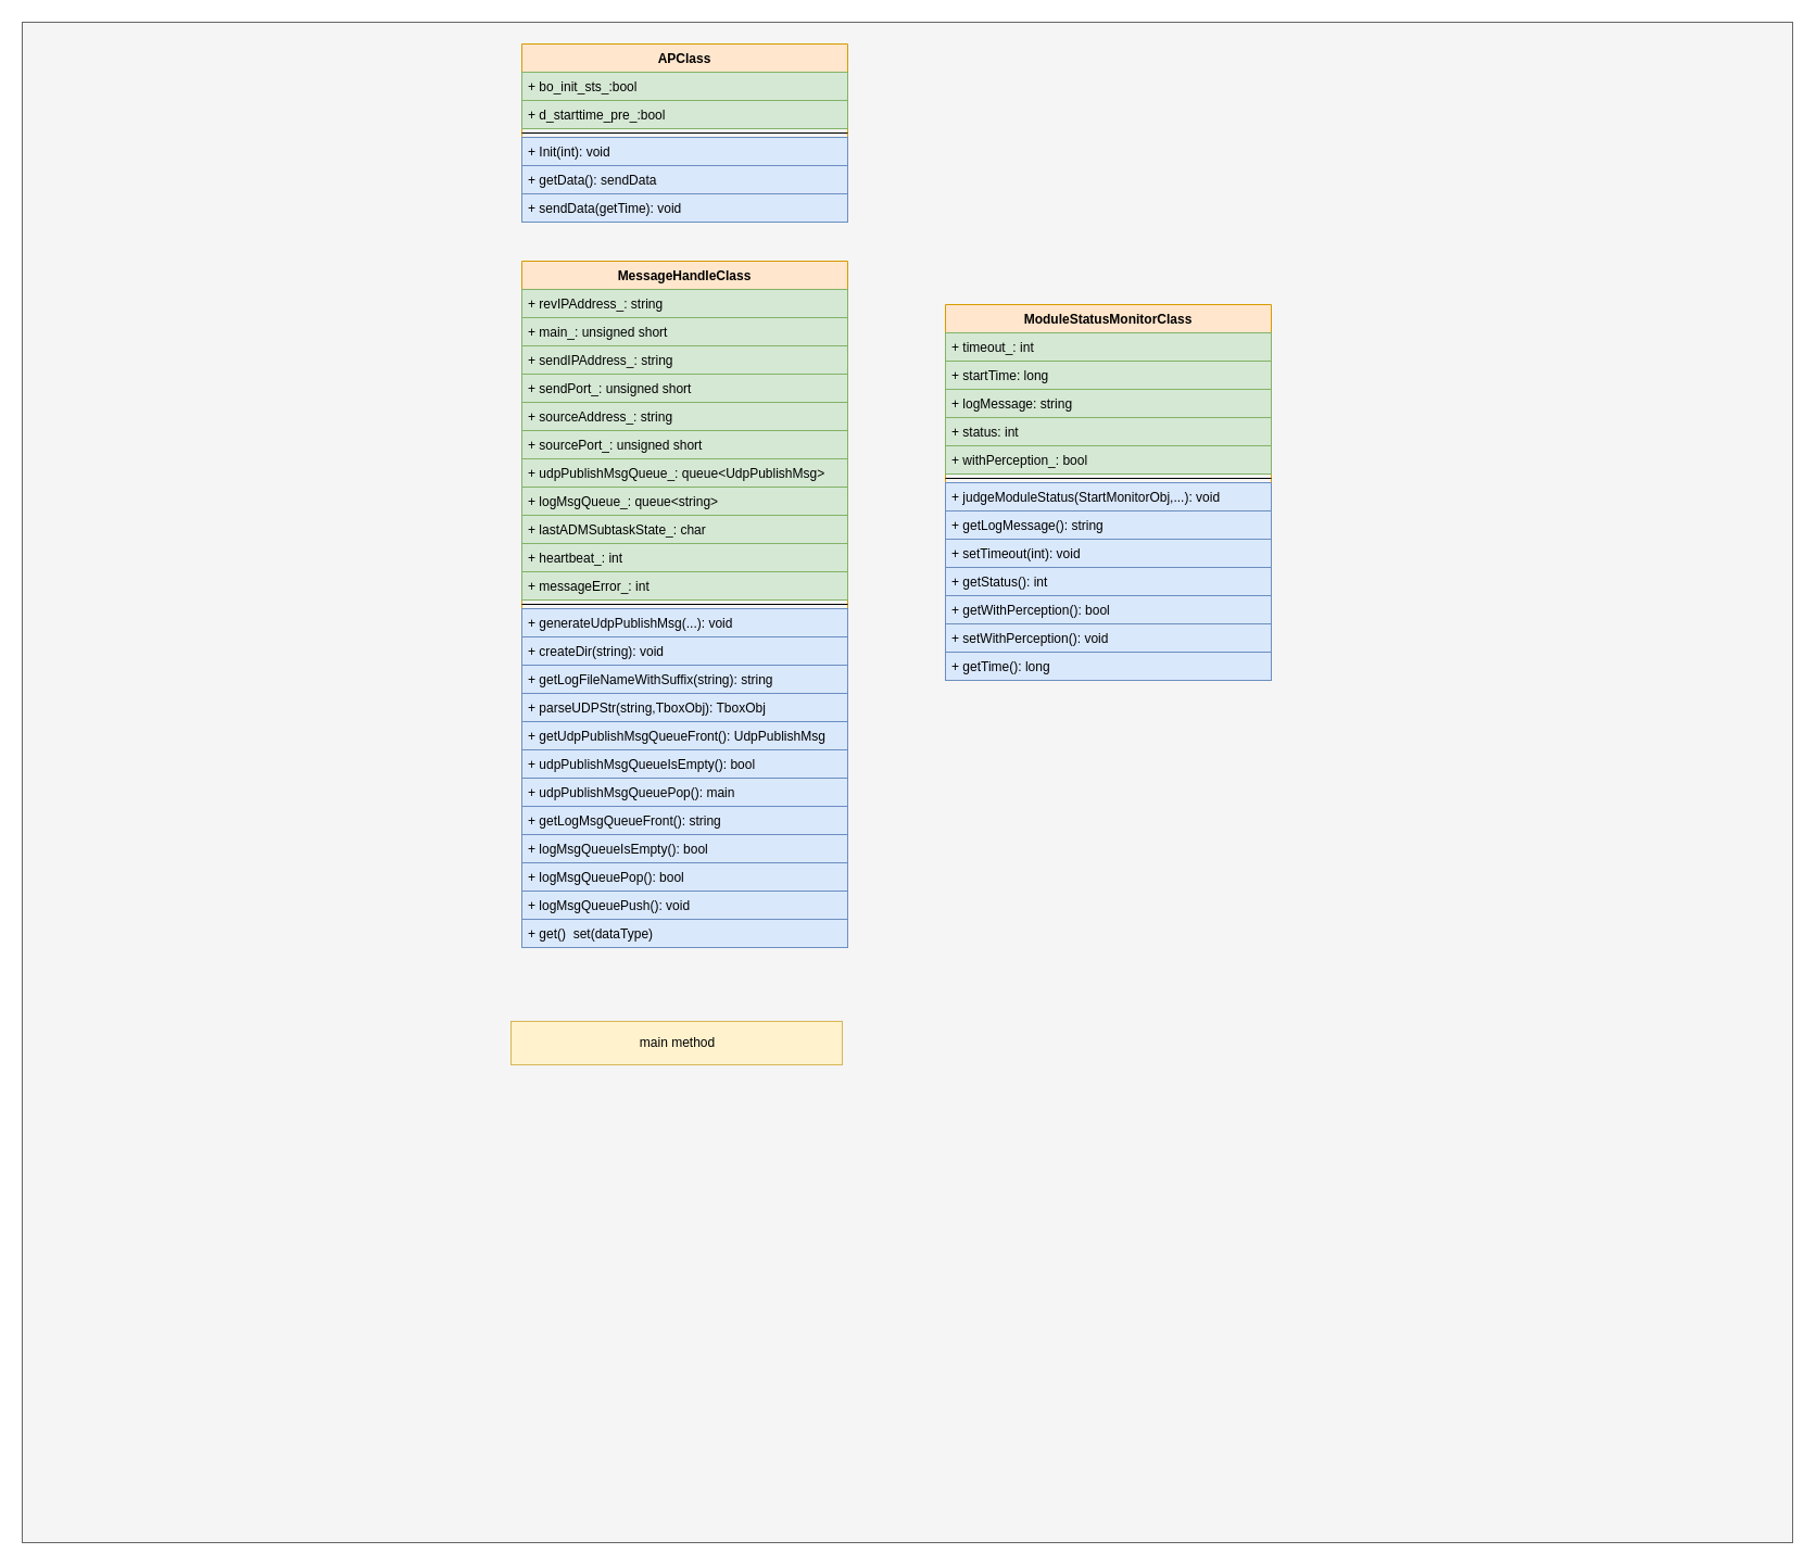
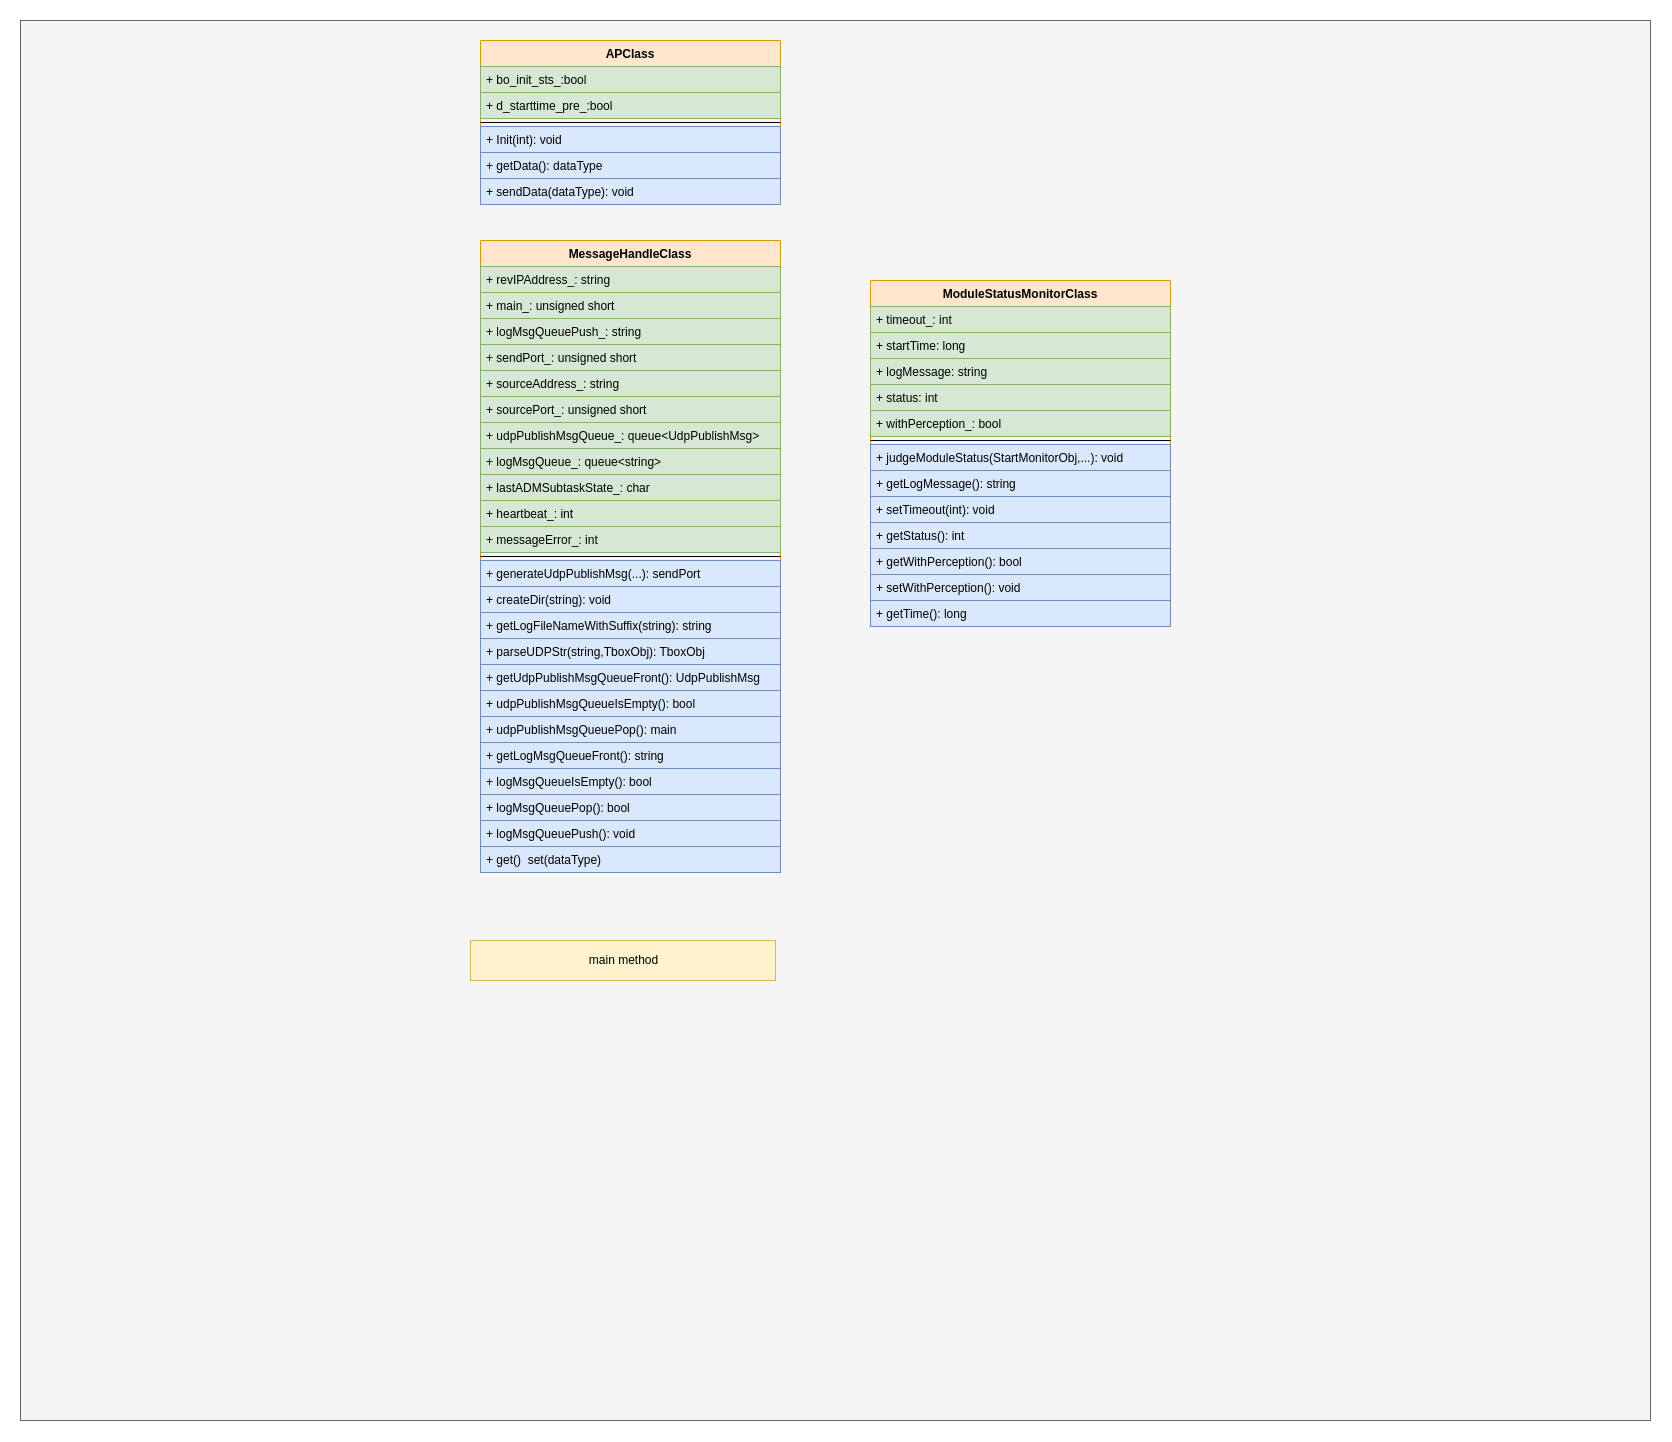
  <mxCell id="0" />
  <mxCell id="1" parent="0" />
  <mxCell id="2" value="" style="html=1;fillColor=#f5f5f5;fontColor=#333333;strokeColor=#666666;" vertex="1" parent="1"><mxGeometry x="20" y="20" width="1630" height="1400" as="geometry" /></mxCell>
  <mxCell id="3" value="APClass" style="swimlane;fontStyle=1;align=center;verticalAlign=top;childLayout=stackLayout;horizontal=1;startSize=26;horizontalStack=0;resizeParent=1;resizeParentMax=0;resizeLast=0;collapsible=1;marginBottom=0;fillColor=#ffe6cc;strokeColor=#d79b00;" vertex="1" parent="1"><mxGeometry x="480" y="40" width="300" height="164" as="geometry" /></mxCell>
  <mxCell id="4" value="+ bo_init_sts_:bool " style="text;strokeColor=#82b366;fillColor=#d5e8d4;align=left;verticalAlign=top;spacingLeft=4;spacingRight=4;overflow=hidden;rotatable=0;points=[[0,0.5],[1,0.5]];portConstraint=eastwest;" vertex="1" parent="3"><mxGeometry y="26" width="300" height="26" as="geometry" /></mxCell>
  <mxCell id="5" value="+ d_starttime_pre_:bool " style="text;strokeColor=#82b366;fillColor=#d5e8d4;align=left;verticalAlign=top;spacingLeft=4;spacingRight=4;overflow=hidden;rotatable=0;points=[[0,0.5],[1,0.5]];portConstraint=eastwest;" vertex="1" parent="3"><mxGeometry y="52" width="300" height="26" as="geometry" /></mxCell>
  <mxCell id="6" value="" style="line;strokeWidth=1;fillColor=none;align=left;verticalAlign=middle;spacingTop=-1;spacingLeft=3;spacingRight=3;rotatable=0;labelPosition=right;points=[];portConstraint=eastwest;" vertex="1" parent="3"><mxGeometry y="78" width="300" height="8" as="geometry" /></mxCell>
  <mxCell id="7" value="+ Init(int): void" style="text;strokeColor=#6c8ebf;fillColor=#dae8fc;align=left;verticalAlign=top;spacingLeft=4;spacingRight=4;overflow=hidden;rotatable=0;points=[[0,0.5],[1,0.5]];portConstraint=eastwest;" vertex="1" parent="3"><mxGeometry y="86" width="300" height="26" as="geometry" /></mxCell>
- <mxCell id="8" value="+ getData(): sendData" style="text;strokeColor=#6c8ebf;fillColor=#dae8fc;align=left;verticalAlign=top;spacingLeft=4;spacingRight=4;overflow=hidden;rotatable=0;points=[[0,0.5],[1,0.5]];portConstraint=eastwest;" vertex="1" parent="3"><mxGeometry y="112" width="300" height="26" as="geometry" /></mxCell>
- <mxCell id="9" value="+ sendData(getTime): void" style="text;strokeColor=#6c8ebf;fillColor=#dae8fc;align=left;verticalAlign=top;spacingLeft=4;spacingRight=4;overflow=hidden;rotatable=0;points=[[0,0.5],[1,0.5]];portConstraint=eastwest;" vertex="1" parent="3"><mxGeometry y="138" width="300" height="26" as="geometry" /></mxCell>
+ <mxCell id="8" value="+ getData(): dataType" style="text;strokeColor=#6c8ebf;fillColor=#dae8fc;align=left;verticalAlign=top;spacingLeft=4;spacingRight=4;overflow=hidden;rotatable=0;points=[[0,0.5],[1,0.5]];portConstraint=eastwest;" vertex="1" parent="3"><mxGeometry y="112" width="300" height="26" as="geometry" /></mxCell>
+ <mxCell id="9" value="+ sendData(dataType): void" style="text;strokeColor=#6c8ebf;fillColor=#dae8fc;align=left;verticalAlign=top;spacingLeft=4;spacingRight=4;overflow=hidden;rotatable=0;points=[[0,0.5],[1,0.5]];portConstraint=eastwest;" vertex="1" parent="3"><mxGeometry y="138" width="300" height="26" as="geometry" /></mxCell>
  <mxCell id="10" value="MessageHandleClass" style="swimlane;fontStyle=1;align=center;verticalAlign=top;childLayout=stackLayout;horizontal=1;startSize=26;horizontalStack=0;resizeParent=1;resizeParentMax=0;resizeLast=0;collapsible=1;marginBottom=0;fillColor=#ffe6cc;strokeColor=#d79b00;" vertex="1" parent="1"><mxGeometry x="480" y="240" width="300" height="632" as="geometry"><mxRectangle x="60" y="38" width="160" height="30" as="alternateBounds" /></mxGeometry></mxCell>
  <mxCell id="11" value="+ revIPAddress_: string" style="text;strokeColor=#82b366;fillColor=#d5e8d4;align=left;verticalAlign=top;spacingLeft=4;spacingRight=4;overflow=hidden;rotatable=0;points=[[0,0.5],[1,0.5]];portConstraint=eastwest;" vertex="1" parent="10"><mxGeometry y="26" width="300" height="26" as="geometry" /></mxCell>
  <mxCell id="12" value="+ main_: unsigned short" style="text;strokeColor=#82b366;fillColor=#d5e8d4;align=left;verticalAlign=top;spacingLeft=4;spacingRight=4;overflow=hidden;rotatable=0;points=[[0,0.5],[1,0.5]];portConstraint=eastwest;" vertex="1" parent="10"><mxGeometry y="52" width="300" height="26" as="geometry" /></mxCell>
- <mxCell id="13" value="+ sendIPAddress_: string" style="text;strokeColor=#82b366;fillColor=#d5e8d4;align=left;verticalAlign=top;spacingLeft=4;spacingRight=4;overflow=hidden;rotatable=0;points=[[0,0.5],[1,0.5]];portConstraint=eastwest;" vertex="1" parent="10"><mxGeometry y="78" width="300" height="26" as="geometry" /></mxCell>
+ <mxCell id="13" value="+ logMsgQueuePush_: string" style="text;strokeColor=#82b366;fillColor=#d5e8d4;align=left;verticalAlign=top;spacingLeft=4;spacingRight=4;overflow=hidden;rotatable=0;points=[[0,0.5],[1,0.5]];portConstraint=eastwest;" vertex="1" parent="10"><mxGeometry y="78" width="300" height="26" as="geometry" /></mxCell>
  <mxCell id="14" value="+ sendPort_: unsigned short" style="text;strokeColor=#82b366;fillColor=#d5e8d4;align=left;verticalAlign=top;spacingLeft=4;spacingRight=4;overflow=hidden;rotatable=0;points=[[0,0.5],[1,0.5]];portConstraint=eastwest;" vertex="1" parent="10"><mxGeometry y="104" width="300" height="26" as="geometry" /></mxCell>
  <mxCell id="15" value="+ sourceAddress_: string" style="text;strokeColor=#82b366;fillColor=#d5e8d4;align=left;verticalAlign=top;spacingLeft=4;spacingRight=4;overflow=hidden;rotatable=0;points=[[0,0.5],[1,0.5]];portConstraint=eastwest;" vertex="1" parent="10"><mxGeometry y="130" width="300" height="26" as="geometry" /></mxCell>
  <mxCell id="16" value="+ sourcePort_: unsigned short" style="text;strokeColor=#82b366;fillColor=#d5e8d4;align=left;verticalAlign=top;spacingLeft=4;spacingRight=4;overflow=hidden;rotatable=0;points=[[0,0.5],[1,0.5]];portConstraint=eastwest;" vertex="1" parent="10"><mxGeometry y="156" width="300" height="26" as="geometry" /></mxCell>
  <mxCell id="17" value="+ udpPublishMsgQueue_: queue&lt;UdpPublishMsg&gt;" style="text;strokeColor=#82b366;fillColor=#d5e8d4;align=left;verticalAlign=top;spacingLeft=4;spacingRight=4;overflow=hidden;rotatable=0;points=[[0,0.5],[1,0.5]];portConstraint=eastwest;" vertex="1" parent="10"><mxGeometry y="182" width="300" height="26" as="geometry" /></mxCell>
  <mxCell id="18" value="+ logMsgQueue_: queue&lt;string&gt;" style="text;strokeColor=#82b366;fillColor=#d5e8d4;align=left;verticalAlign=top;spacingLeft=4;spacingRight=4;overflow=hidden;rotatable=0;points=[[0,0.5],[1,0.5]];portConstraint=eastwest;" vertex="1" parent="10"><mxGeometry y="208" width="300" height="26" as="geometry" /></mxCell>
  <mxCell id="19" value="+ lastADMSubtaskState_: char" style="text;strokeColor=#82b366;fillColor=#d5e8d4;align=left;verticalAlign=top;spacingLeft=4;spacingRight=4;overflow=hidden;rotatable=0;points=[[0,0.5],[1,0.5]];portConstraint=eastwest;" vertex="1" parent="10"><mxGeometry y="234" width="300" height="26" as="geometry" /></mxCell>
  <mxCell id="20" value="+ heartbeat_: int" style="text;strokeColor=#82b366;fillColor=#d5e8d4;align=left;verticalAlign=top;spacingLeft=4;spacingRight=4;overflow=hidden;rotatable=0;points=[[0,0.5],[1,0.5]];portConstraint=eastwest;" vertex="1" parent="10"><mxGeometry y="260" width="300" height="26" as="geometry" /></mxCell>
  <mxCell id="21" value="+ messageError_: int" style="text;strokeColor=#82b366;fillColor=#d5e8d4;align=left;verticalAlign=top;spacingLeft=4;spacingRight=4;overflow=hidden;rotatable=0;points=[[0,0.5],[1,0.5]];portConstraint=eastwest;" vertex="1" parent="10"><mxGeometry y="286" width="300" height="26" as="geometry" /></mxCell>
  <mxCell id="22" value="" style="line;strokeWidth=1;fillColor=none;align=left;verticalAlign=middle;spacingTop=-1;spacingLeft=3;spacingRight=3;rotatable=0;labelPosition=right;points=[];portConstraint=eastwest;" vertex="1" parent="10"><mxGeometry y="312" width="300" height="8" as="geometry" /></mxCell>
- <mxCell id="23" value="+ generateUdpPublishMsg(...): void" style="text;strokeColor=#6c8ebf;fillColor=#dae8fc;align=left;verticalAlign=top;spacingLeft=4;spacingRight=4;overflow=hidden;rotatable=0;points=[[0,0.5],[1,0.5]];portConstraint=eastwest;" vertex="1" parent="10"><mxGeometry y="320" width="300" height="26" as="geometry" /></mxCell>
+ <mxCell id="23" value="+ generateUdpPublishMsg(...): sendPort" style="text;strokeColor=#6c8ebf;fillColor=#dae8fc;align=left;verticalAlign=top;spacingLeft=4;spacingRight=4;overflow=hidden;rotatable=0;points=[[0,0.5],[1,0.5]];portConstraint=eastwest;" vertex="1" parent="10"><mxGeometry y="320" width="300" height="26" as="geometry" /></mxCell>
  <mxCell id="24" value="+ createDir(string): void" style="text;strokeColor=#6c8ebf;fillColor=#dae8fc;align=left;verticalAlign=top;spacingLeft=4;spacingRight=4;overflow=hidden;rotatable=0;points=[[0,0.5],[1,0.5]];portConstraint=eastwest;" vertex="1" parent="10"><mxGeometry y="346" width="300" height="26" as="geometry" /></mxCell>
  <mxCell id="25" value="+ getLogFileNameWithSuffix(string): string" style="text;strokeColor=#6c8ebf;fillColor=#dae8fc;align=left;verticalAlign=top;spacingLeft=4;spacingRight=4;overflow=hidden;rotatable=0;points=[[0,0.5],[1,0.5]];portConstraint=eastwest;" vertex="1" parent="10"><mxGeometry y="372" width="300" height="26" as="geometry" /></mxCell>
  <mxCell id="26" value="+ parseUDPStr(string,TboxObj): TboxObj" style="text;strokeColor=#6c8ebf;fillColor=#dae8fc;align=left;verticalAlign=top;spacingLeft=4;spacingRight=4;overflow=hidden;rotatable=0;points=[[0,0.5],[1,0.5]];portConstraint=eastwest;" vertex="1" parent="10"><mxGeometry y="398" width="300" height="26" as="geometry" /></mxCell>
  <mxCell id="27" value="+ getUdpPublishMsgQueueFront(): UdpPublishMsg" style="text;strokeColor=#6c8ebf;fillColor=#dae8fc;align=left;verticalAlign=top;spacingLeft=4;spacingRight=4;overflow=hidden;rotatable=0;points=[[0,0.5],[1,0.5]];portConstraint=eastwest;" vertex="1" parent="10"><mxGeometry y="424" width="300" height="26" as="geometry" /></mxCell>
  <mxCell id="28" value="+ udpPublishMsgQueueIsEmpty(): bool" style="text;strokeColor=#6c8ebf;fillColor=#dae8fc;align=left;verticalAlign=top;spacingLeft=4;spacingRight=4;overflow=hidden;rotatable=0;points=[[0,0.5],[1,0.5]];portConstraint=eastwest;" vertex="1" parent="10"><mxGeometry y="450" width="300" height="26" as="geometry" /></mxCell>
  <mxCell id="29" value="+ udpPublishMsgQueuePop(): main" style="text;strokeColor=#6c8ebf;fillColor=#dae8fc;align=left;verticalAlign=top;spacingLeft=4;spacingRight=4;overflow=hidden;rotatable=0;points=[[0,0.5],[1,0.5]];portConstraint=eastwest;" vertex="1" parent="10"><mxGeometry y="476" width="300" height="26" as="geometry" /></mxCell>
  <mxCell id="30" value="+ getLogMsgQueueFront(): string" style="text;strokeColor=#6c8ebf;fillColor=#dae8fc;align=left;verticalAlign=top;spacingLeft=4;spacingRight=4;overflow=hidden;rotatable=0;points=[[0,0.5],[1,0.5]];portConstraint=eastwest;" vertex="1" parent="10"><mxGeometry y="502" width="300" height="26" as="geometry" /></mxCell>
  <mxCell id="31" value="+ logMsgQueueIsEmpty(): bool" style="text;strokeColor=#6c8ebf;fillColor=#dae8fc;align=left;verticalAlign=top;spacingLeft=4;spacingRight=4;overflow=hidden;rotatable=0;points=[[0,0.5],[1,0.5]];portConstraint=eastwest;" vertex="1" parent="10"><mxGeometry y="528" width="300" height="26" as="geometry" /></mxCell>
  <mxCell id="32" value="+ logMsgQueuePop(): bool" style="text;strokeColor=#6c8ebf;fillColor=#dae8fc;align=left;verticalAlign=top;spacingLeft=4;spacingRight=4;overflow=hidden;rotatable=0;points=[[0,0.5],[1,0.5]];portConstraint=eastwest;" vertex="1" parent="10"><mxGeometry y="554" width="300" height="26" as="geometry" /></mxCell>
  <mxCell id="33" value="+ logMsgQueuePush(): void" style="text;strokeColor=#6c8ebf;fillColor=#dae8fc;align=left;verticalAlign=top;spacingLeft=4;spacingRight=4;overflow=hidden;rotatable=0;points=[[0,0.5],[1,0.5]];portConstraint=eastwest;" vertex="1" parent="10"><mxGeometry y="580" width="300" height="26" as="geometry" /></mxCell>
  <mxCell id="34" value="+ get()  set(dataType)" style="text;strokeColor=#6c8ebf;fillColor=#dae8fc;align=left;verticalAlign=top;spacingLeft=4;spacingRight=4;overflow=hidden;rotatable=0;points=[[0,0.5],[1,0.5]];portConstraint=eastwest;" vertex="1" parent="10"><mxGeometry y="606" width="300" height="26" as="geometry" /></mxCell>
  <mxCell id="35" value="ModuleStatusMonitorClass" style="swimlane;fontStyle=1;align=center;verticalAlign=top;childLayout=stackLayout;horizontal=1;startSize=26;horizontalStack=0;resizeParent=1;resizeParentMax=0;resizeLast=0;collapsible=1;marginBottom=0;fillColor=#ffe6cc;strokeColor=#d79b00;" vertex="1" parent="1"><mxGeometry x="870" y="280" width="300" height="346" as="geometry" /></mxCell>
  <mxCell id="36" value="+ timeout_: int" style="text;strokeColor=#82b366;fillColor=#d5e8d4;align=left;verticalAlign=top;spacingLeft=4;spacingRight=4;overflow=hidden;rotatable=0;points=[[0,0.5],[1,0.5]];portConstraint=eastwest;" vertex="1" parent="35"><mxGeometry y="26" width="300" height="26" as="geometry" /></mxCell>
  <mxCell id="37" value="+ startTime: long" style="text;strokeColor=#82b366;fillColor=#d5e8d4;align=left;verticalAlign=top;spacingLeft=4;spacingRight=4;overflow=hidden;rotatable=0;points=[[0,0.5],[1,0.5]];portConstraint=eastwest;" vertex="1" parent="35"><mxGeometry y="52" width="300" height="26" as="geometry" /></mxCell>
  <mxCell id="38" value="+ logMessage: string" style="text;strokeColor=#82b366;fillColor=#d5e8d4;align=left;verticalAlign=top;spacingLeft=4;spacingRight=4;overflow=hidden;rotatable=0;points=[[0,0.5],[1,0.5]];portConstraint=eastwest;" vertex="1" parent="35"><mxGeometry y="78" width="300" height="26" as="geometry" /></mxCell>
  <mxCell id="39" value="+ status: int" style="text;strokeColor=#82b366;fillColor=#d5e8d4;align=left;verticalAlign=top;spacingLeft=4;spacingRight=4;overflow=hidden;rotatable=0;points=[[0,0.5],[1,0.5]];portConstraint=eastwest;" vertex="1" parent="35"><mxGeometry y="104" width="300" height="26" as="geometry" /></mxCell>
  <mxCell id="40" value="+ withPerception_: bool" style="text;strokeColor=#82b366;fillColor=#d5e8d4;align=left;verticalAlign=top;spacingLeft=4;spacingRight=4;overflow=hidden;rotatable=0;points=[[0,0.5],[1,0.5]];portConstraint=eastwest;" vertex="1" parent="35"><mxGeometry y="130" width="300" height="26" as="geometry" /></mxCell>
  <mxCell id="41" value="" style="line;strokeWidth=1;fillColor=none;align=left;verticalAlign=middle;spacingTop=-1;spacingLeft=3;spacingRight=3;rotatable=0;labelPosition=right;points=[];portConstraint=eastwest;" vertex="1" parent="35"><mxGeometry y="156" width="300" height="8" as="geometry" /></mxCell>
  <mxCell id="42" value="+ judgeModuleStatus(StartMonitorObj,...): void" style="text;strokeColor=#6c8ebf;fillColor=#dae8fc;align=left;verticalAlign=top;spacingLeft=4;spacingRight=4;overflow=hidden;rotatable=0;points=[[0,0.5],[1,0.5]];portConstraint=eastwest;" vertex="1" parent="35"><mxGeometry y="164" width="300" height="26" as="geometry" /></mxCell>
  <mxCell id="43" value="+ getLogMessage(): string" style="text;strokeColor=#6c8ebf;fillColor=#dae8fc;align=left;verticalAlign=top;spacingLeft=4;spacingRight=4;overflow=hidden;rotatable=0;points=[[0,0.5],[1,0.5]];portConstraint=eastwest;" vertex="1" parent="35"><mxGeometry y="190" width="300" height="26" as="geometry" /></mxCell>
  <mxCell id="44" value="+ setTimeout(int): void" style="text;strokeColor=#6c8ebf;fillColor=#dae8fc;align=left;verticalAlign=top;spacingLeft=4;spacingRight=4;overflow=hidden;rotatable=0;points=[[0,0.5],[1,0.5]];portConstraint=eastwest;" vertex="1" parent="35"><mxGeometry y="216" width="300" height="26" as="geometry" /></mxCell>
  <mxCell id="45" value="+ getStatus(): int" style="text;strokeColor=#6c8ebf;fillColor=#dae8fc;align=left;verticalAlign=top;spacingLeft=4;spacingRight=4;overflow=hidden;rotatable=0;points=[[0,0.5],[1,0.5]];portConstraint=eastwest;" vertex="1" parent="35"><mxGeometry y="242" width="300" height="26" as="geometry" /></mxCell>
  <mxCell id="46" value="+ getWithPerception(): bool" style="text;strokeColor=#6c8ebf;fillColor=#dae8fc;align=left;verticalAlign=top;spacingLeft=4;spacingRight=4;overflow=hidden;rotatable=0;points=[[0,0.5],[1,0.5]];portConstraint=eastwest;" vertex="1" parent="35"><mxGeometry y="268" width="300" height="26" as="geometry" /></mxCell>
  <mxCell id="47" value="+ setWithPerception(): void" style="text;strokeColor=#6c8ebf;fillColor=#dae8fc;align=left;verticalAlign=top;spacingLeft=4;spacingRight=4;overflow=hidden;rotatable=0;points=[[0,0.5],[1,0.5]];portConstraint=eastwest;" vertex="1" parent="35"><mxGeometry y="294" width="300" height="26" as="geometry" /></mxCell>
  <mxCell id="48" value="+ getTime(): long" style="text;strokeColor=#6c8ebf;fillColor=#dae8fc;align=left;verticalAlign=top;spacingLeft=4;spacingRight=4;overflow=hidden;rotatable=0;points=[[0,0.5],[1,0.5]];portConstraint=eastwest;" vertex="1" parent="35"><mxGeometry y="320" width="300" height="26" as="geometry" /></mxCell>
  <mxCell id="49" value="main method" style="html=1;fillColor=#fff2cc;strokeColor=#d6b656;" vertex="1" parent="1"><mxGeometry x="470" y="940" width="305" height="40" as="geometry" /></mxCell>
